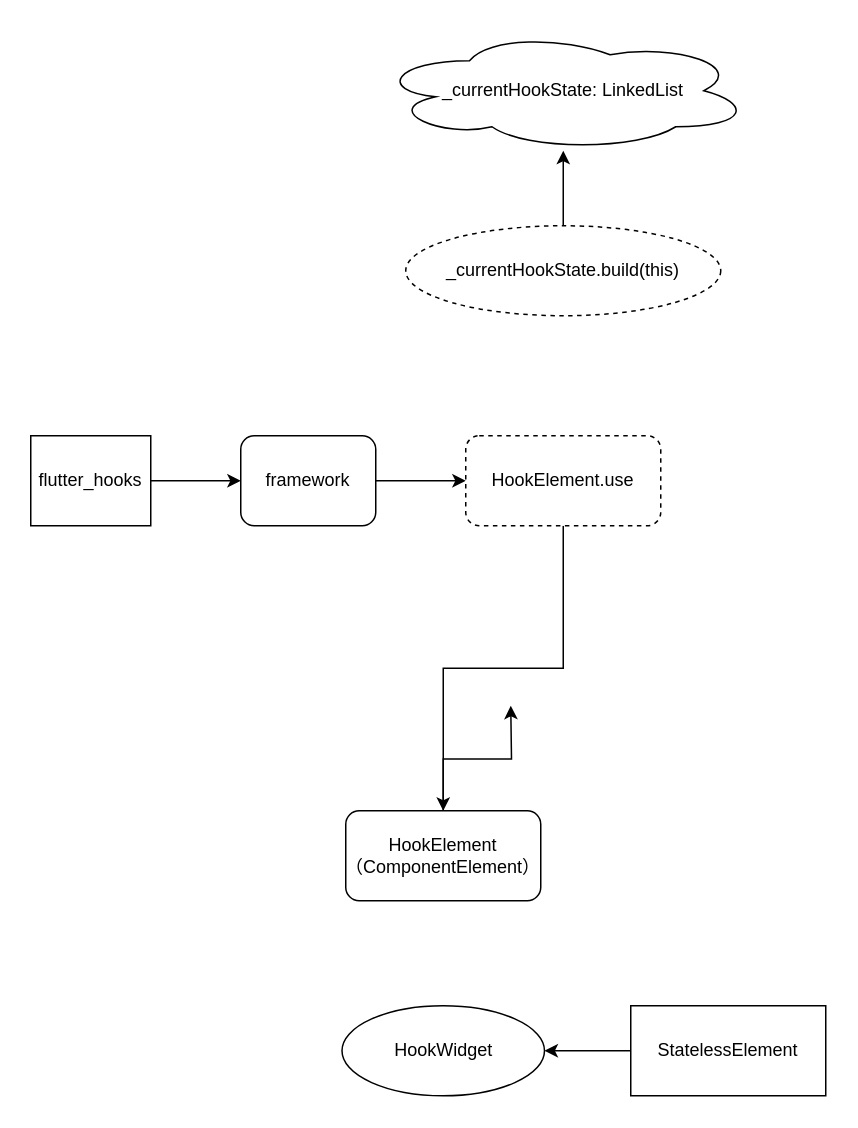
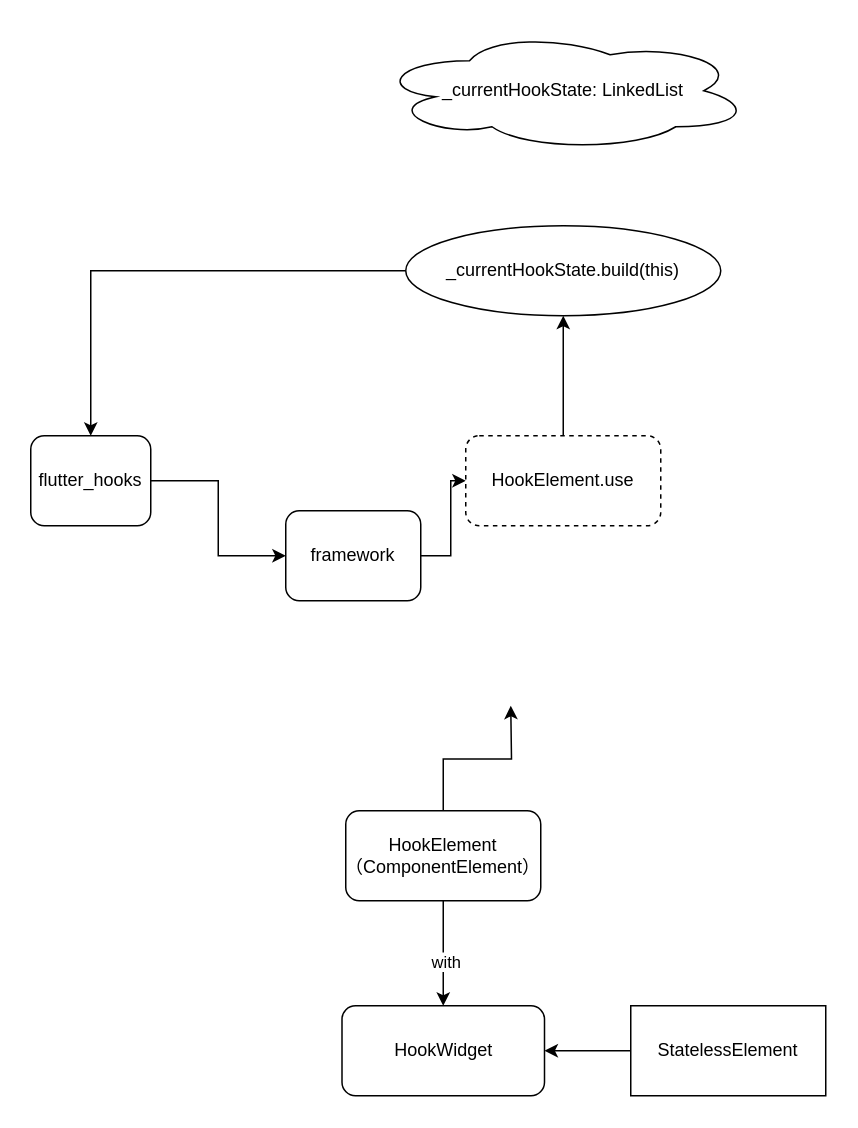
  <mxCell id="0" />
  <mxCell id="1" parent="0" />
  <mxCell id="2" value="" style="edgeStyle=orthogonalEdgeStyle;rounded=0;orthogonalLoop=1;jettySize=auto;html=1;" edge="1" parent="1" source="3" target="5"><mxGeometry relative="1" as="geometry" /></mxCell>
- <mxCell id="3" value="flutter_hooks" style="whiteSpace=wrap;html=1;rounded=0;" vertex="1" parent="1"><mxGeometry x="20" y="290" width="80" height="60" as="geometry" /></mxCell>
+ <mxCell id="3" value="flutter_hooks" style="rounded=1;whiteSpace=wrap;html=1;" vertex="1" parent="1"><mxGeometry x="20" y="290" width="80" height="60" as="geometry" /></mxCell>
  <mxCell id="4" value="" style="edgeStyle=orthogonalEdgeStyle;rounded=0;orthogonalLoop=1;jettySize=auto;html=1;" edge="1" parent="1" source="5" target="8"><mxGeometry relative="1" as="geometry" /></mxCell>
- <mxCell id="5" value="framework" style="rounded=1;whiteSpace=wrap;html=1;" vertex="1" parent="1"><mxGeometry x="160" y="290" width="90" height="60" as="geometry" /></mxCell>
- <mxCell id="6" value="" style="edgeStyle=orthogonalEdgeStyle;rounded=0;orthogonalLoop=1;jettySize=auto;html=1;" edge="1" parent="1" source="8" target="14"><mxGeometry relative="1" as="geometry" /></mxCell>
- <mxCell id="7" value="" style="edgeStyle=orthogonalEdgeStyle;rounded=0;orthogonalLoop=1;jettySize=auto;html=1;" edge="1" parent="1" source="9" target="10"><mxGeometry relative="1" as="geometry" /></mxCell>
+ <mxCell id="5" value="framework" style="rounded=1;whiteSpace=wrap;html=1;" vertex="1" parent="1"><mxGeometry x="190" y="340" width="90" height="60" as="geometry" /></mxCell>
+ <mxCell id="6" value="" style="edgeStyle=orthogonalEdgeStyle;rounded=0;orthogonalLoop=1;jettySize=auto;html=1;" edge="1" parent="1" source="8" target="9"><mxGeometry relative="1" as="geometry" /></mxCell>
+ <mxCell id="7" value="" style="edgeStyle=orthogonalEdgeStyle;rounded=0;orthogonalLoop=1;jettySize=auto;html=1;" edge="1" parent="1" source="9" target="3"><mxGeometry relative="1" as="geometry" /></mxCell>
  <mxCell id="8" value="HookElement.use" style="rounded=1;whiteSpace=wrap;html=1;dashed=1;" vertex="1" parent="1"><mxGeometry x="310" y="290" width="130" height="60" as="geometry" /></mxCell>
- <mxCell id="9" value="_currentHookState.build(this)" style="ellipse;whiteSpace=wrap;html=1;rounded=1;dashed=1;" vertex="1" parent="1"><mxGeometry x="270" y="150" width="210" height="60" as="geometry" /></mxCell>
+ <mxCell id="9" value="_currentHookState.build(this)" style="ellipse;whiteSpace=wrap;html=1;rounded=1;" vertex="1" parent="1"><mxGeometry x="270" y="150" width="210" height="60" as="geometry" /></mxCell>
  <mxCell id="10" value="_currentHookState: LinkedList" style="ellipse;shape=cloud;whiteSpace=wrap;html=1;rounded=1;" vertex="1" parent="1"><mxGeometry x="250" y="20" width="250" height="80" as="geometry" /></mxCell>
+ <mxCell id="11" value="" style="edgeStyle=orthogonalEdgeStyle;rounded=0;orthogonalLoop=1;jettySize=auto;html=1;" edge="1" parent="1" source="14" target="15"><mxGeometry relative="1" as="geometry" /></mxCell>
+ <mxCell id="12" value="with" style="edgeLabel;html=1;align=center;verticalAlign=middle;resizable=0;points=[];" vertex="1" connectable="0" parent="11"><mxGeometry x="0.14" y="1" relative="1" as="geometry"><mxPoint as="offset" /></mxGeometry></mxCell>
  <mxCell id="13" style="edgeStyle=orthogonalEdgeStyle;rounded=0;orthogonalLoop=1;jettySize=auto;html=1;" edge="1" parent="1" source="14"><mxGeometry relative="1" as="geometry"><mxPoint x="340" y="470" as="targetPoint" /></mxGeometry></mxCell>
  <mxCell id="14" value="HookElement&lt;br&gt;（ComponentElement）" style="rounded=1;whiteSpace=wrap;html=1;" vertex="1" parent="1"><mxGeometry x="230" y="540" width="130" height="60" as="geometry" /></mxCell>
- <mxCell id="15" value="HookWidget" style="ellipse;whiteSpace=wrap;html=1;" vertex="1" parent="1"><mxGeometry x="227.5" y="670" width="135" height="60" as="geometry" /></mxCell>
+ <mxCell id="15" value="HookWidget" style="whiteSpace=wrap;html=1;rounded=1;" vertex="1" parent="1"><mxGeometry x="227.5" y="670" width="135" height="60" as="geometry" /></mxCell>
  <mxCell id="16" style="edgeStyle=orthogonalEdgeStyle;rounded=0;orthogonalLoop=1;jettySize=auto;html=1;" edge="1" parent="1" source="17" target="15"><mxGeometry relative="1" as="geometry" /></mxCell>
  <mxCell id="17" value="StatelessElement" style="whiteSpace=wrap;html=1;rounded=0;" vertex="1" parent="1"><mxGeometry x="420" y="670" width="130" height="60" as="geometry" /></mxCell>
